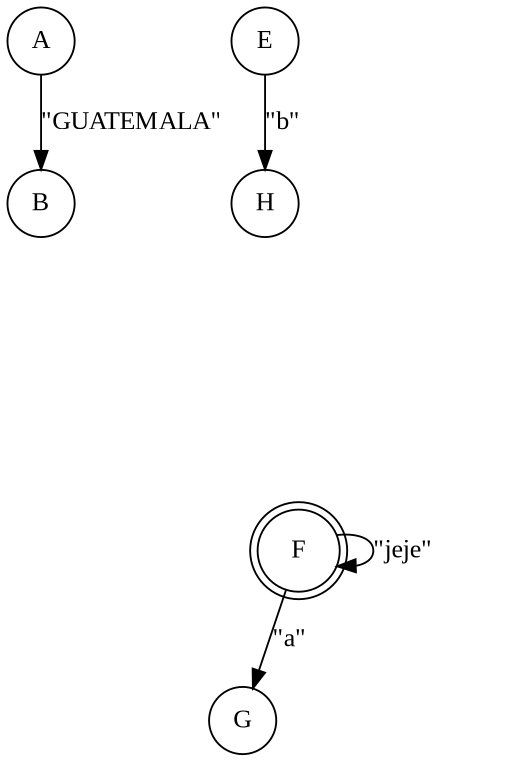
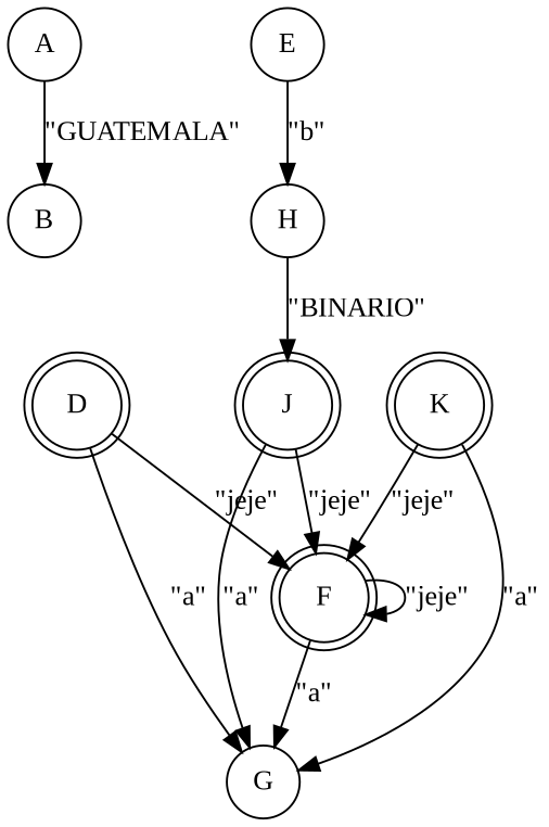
  digraph {
    fontname="Liberation Serif"
    rankdir=TB
    node [fontname="Liberation Serif" shape=circle]
    edge [fontname="Liberation Serif"]
    A
    B
+   D [shape=doublecircle]
    F [shape=doublecircle]
    G
    E
    H
+   J [shape=doublecircle]
+   K [shape=doublecircle]
    A -> B [label="\"GUATEMALA\""]
+   D -> F [label="\"jeje\""]
+   D -> G [label="\"a\""]
    F -> F [label="\"jeje\""]
    F -> G [label="\"a\""]
    E -> H [label="\"b\""]
+   H -> J [label="\"BINARIO\""]
+   J -> F [label="\"jeje\""]
+   J -> G [label="\"a\""]
+   K -> F [label="\"jeje\""]
+   K -> G [label="\"a\""]
  }
